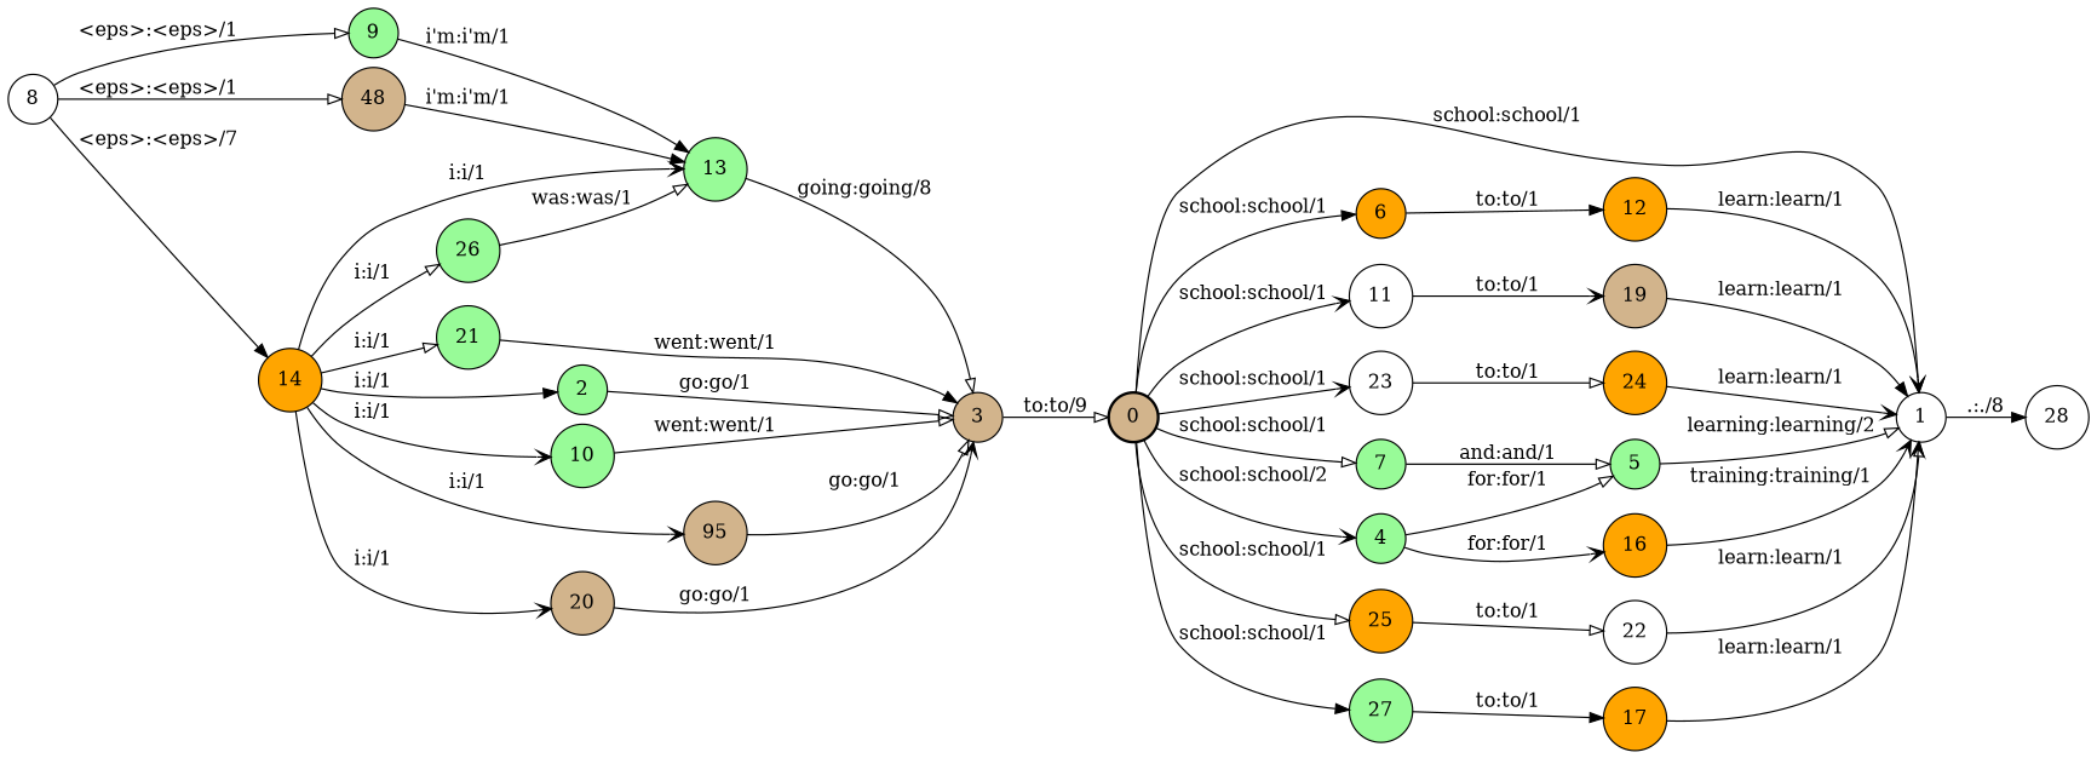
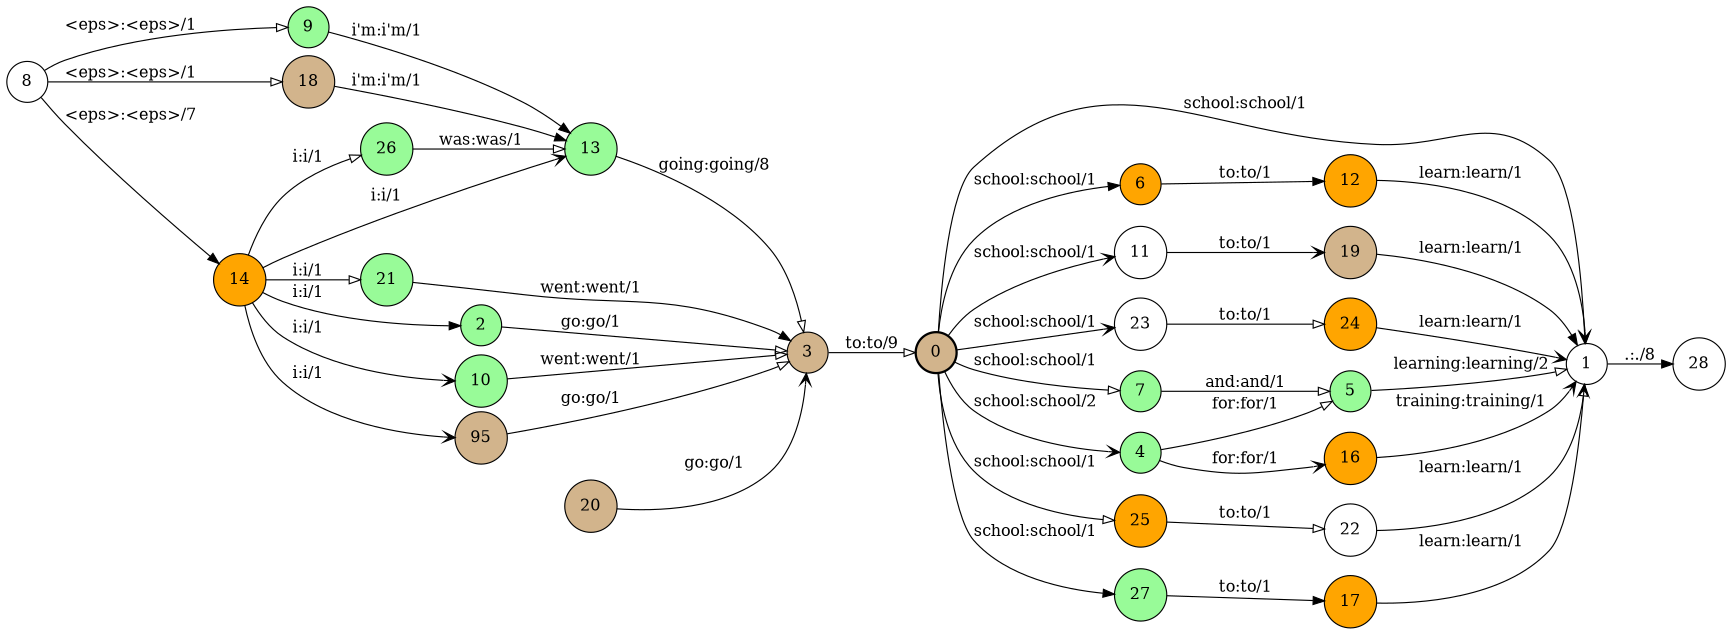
  digraph {
    nodesep=0.25
    rankdir=LR
    ranksep=0.4
    node [fillcolor=palegreen fontsize=14 shape=circle style="solid,filled"]
    edge [arrowhead=onormal fontsize=14]
    n1 [fillcolor=tan label=0 style="bold,filled"]
    n2 [fillcolor=white label=1]
    n3 [fillcolor=orange label=6]
    n4 [fillcolor=white label=11]
    n5 [fillcolor=white label=23]
    n6 [label=7]
    n7 [label=4]
    n8 [fillcolor=orange label=25]
    n9 [label=27]
    n10 [fillcolor=white label=28]
    n11 [fillcolor=orange label=12]
    n12 [fillcolor=tan label=19]
    n13 [fillcolor=orange label=24]
    n14 [label=5]
    n15 [fillcolor=orange label=16]
    n16 [fillcolor=white label=22]
    n17 [fillcolor=orange label=17]
    n18 [label=2]
    n19 [fillcolor=tan label=3]
    n20 [fillcolor=white label=8]
    n21 [label=9]
-   n22 [fillcolor=tan label=48]
+   n22 [fillcolor=tan label=18]
    n23 [fillcolor=orange label=14]
    n24 [label=13]
    n25 [label=10]
    n26 [fillcolor=tan label=95]
    n27 [fillcolor=tan label=20]
    n28 [label=21]
    n29 [label=26]
    n1 -> n2 [arrowhead=vee label="school:school/1"]
    n1 -> n3 [arrowhead=normal label="school:school/1"]
    n1 -> n4 [arrowhead=vee label="school:school/1"]
    n1 -> n5 [arrowhead=vee label="school:school/1"]
    n1 -> n6 [label="school:school/1"]
    n1 -> n7 [arrowhead=vee label="school:school/2"]
    n1 -> n8 [label="school:school/1"]
    n1 -> n9 [arrowhead=normal label="school:school/1"]
    n2 -> n10 [arrowhead=normal label=".:./8"]
    n3 -> n11 [arrowhead=normal label="to:to/1"]
    n4 -> n12 [arrowhead=vee label="to:to/1"]
    n5 -> n13 [label="to:to/1"]
    n6 -> n14 [label="and:and/1"]
    n7 -> n14 [label="for:for/1"]
    n7 -> n15 [arrowhead=vee label="for:for/1"]
    n8 -> n16 [label="to:to/1"]
    n9 -> n17 [arrowhead=normal label="to:to/1"]
    n11 -> n2 [arrowhead=vee label="learn:learn/1"]
    n12 -> n2 [arrowhead=normal label="learn:learn/1"]
    n13 -> n2 [arrowhead=vee label="learn:learn/1"]
    n14 -> n2 [label="learning:learning/2"]
    n15 -> n2 [arrowhead=vee label="training:training/1"]
    n16 -> n2 [label="learn:learn/1"]
    n17 -> n2 [arrowhead=vee label="learn:learn/1"]
    n18 -> n19 [label="go:go/1"]
    n19 -> n1 [label="to:to/9"]
    n20 -> n21 [label="<eps>:<eps>/1"]
    n20 -> n22 [label="<eps>:<eps>/1"]
    n20 -> n23 [arrowhead=normal label="<eps>:<eps>/7"]
    n21 -> n24 [arrowhead=normal label="i'm:i'm/1"]
    n22 -> n24 [arrowhead=normal label="i'm:i'm/1"]
    n23 -> n18 [arrowhead=normal label="i:i/1"]
    n23 -> n24 [arrowhead=vee label="i:i/1"]
    n23 -> n25 [arrowhead=vee label="i:i/1"]
    n23 -> n26 [arrowhead=vee label="i:i/1"]
-   n23 -> n27 [arrowhead=vee label="i:i/1"]
    n23 -> n28 [label="i:i/1"]
    n23 -> n29 [label="i:i/1"]
    n24 -> n19 [label="going:going/8"]
    n25 -> n19 [label="went:went/1"]
    n26 -> n19 [label="go:go/1"]
    n27 -> n19 [arrowhead=vee label="go:go/1"]
    n28 -> n19 [arrowhead=normal label="went:went/1"]
    n29 -> n24 [label="was:was/1"]
  }
